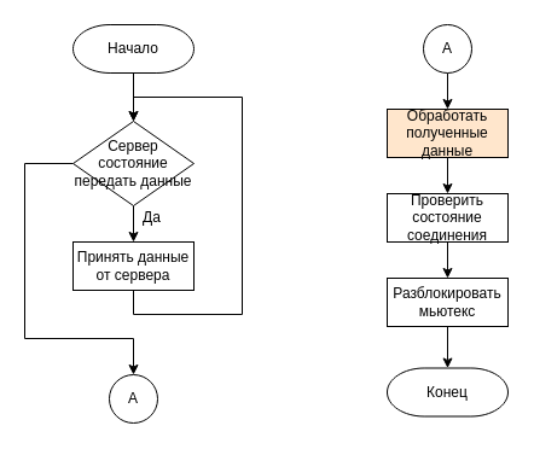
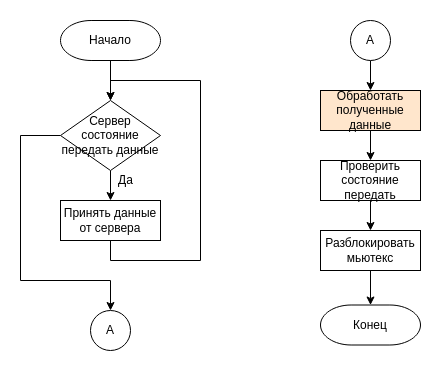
  <mxCell id="0" />
  <mxCell id="1" parent="0" />
  <mxCell id="2" style="edgeStyle=orthogonalEdgeStyle;rounded=0;orthogonalLoop=1;jettySize=auto;html=1;exitX=0.5;exitY=1;exitDx=0;exitDy=0;exitPerimeter=0;entryX=0.5;entryY=0;entryDx=0;entryDy=0;entryPerimeter=0;" parent="1" source="3" target="6" edge="1"><mxGeometry relative="1" as="geometry" /></mxCell>
  <mxCell id="3" value="Начало" style="strokeWidth=1;html=1;shape=mxgraph.flowchart.terminator;whiteSpace=wrap;" parent="1" vertex="1"><mxGeometry x="60" y="20" width="100" height="40" as="geometry" /></mxCell>
  <mxCell id="4" style="edgeStyle=orthogonalEdgeStyle;rounded=0;orthogonalLoop=1;jettySize=auto;html=1;exitX=0.5;exitY=1;exitDx=0;exitDy=0;exitPerimeter=0;entryX=0.5;entryY=0;entryDx=0;entryDy=0;" parent="1" source="6" target="8" edge="1"><mxGeometry relative="1" as="geometry" /></mxCell>
  <mxCell id="5" style="edgeStyle=orthogonalEdgeStyle;rounded=0;orthogonalLoop=1;jettySize=auto;html=1;exitX=0;exitY=0.5;exitDx=0;exitDy=0;exitPerimeter=0;entryX=0.5;entryY=0;entryDx=0;entryDy=0;" parent="1" source="6" edge="1"><mxGeometry relative="1" as="geometry"><mxPoint x="110" y="310" as="targetPoint" /><Array as="points"><mxPoint x="20" y="135" /><mxPoint x="20" y="280" /><mxPoint x="110" y="280" /></Array></mxGeometry></mxCell>
  <mxCell id="6" value="Сервер состояние передать данные" style="strokeWidth=1;html=1;shape=mxgraph.flowchart.decision;whiteSpace=wrap;" parent="1" vertex="1"><mxGeometry x="60" y="100" width="100" height="70" as="geometry" /></mxCell>
  <mxCell id="7" style="edgeStyle=orthogonalEdgeStyle;rounded=0;orthogonalLoop=1;jettySize=auto;html=1;exitX=0.5;exitY=1;exitDx=0;exitDy=0;entryX=0.5;entryY=0;entryDx=0;entryDy=0;entryPerimeter=0;" parent="1" source="8" target="6" edge="1"><mxGeometry relative="1" as="geometry"><Array as="points"><mxPoint x="110" y="260" /><mxPoint x="200" y="260" /><mxPoint x="200" y="80" /><mxPoint x="110" y="80" /></Array></mxGeometry></mxCell>
  <mxCell id="8" value="Принять данные от сервера" style="rounded=0;whiteSpace=wrap;html=1;" parent="1" vertex="1"><mxGeometry x="60" y="200" width="100" height="40" as="geometry" /></mxCell>
  <mxCell id="9" value="Да" style="text;html=1;align=center;verticalAlign=middle;resizable=0;points=[];autosize=1;" parent="1" vertex="1"><mxGeometry x="110" y="170" width="30" height="20" as="geometry" /></mxCell>
  <mxCell id="10" style="edgeStyle=orthogonalEdgeStyle;rounded=0;orthogonalLoop=1;jettySize=auto;html=1;exitX=0.5;exitY=1;exitDx=0;exitDy=0;entryX=0.5;entryY=0;entryDx=0;entryDy=0;" edge="1" parent="1" source="11" target="13"><mxGeometry relative="1" as="geometry" /></mxCell>
  <mxCell id="11" value="Обработать полученные данные" style="rounded=0;whiteSpace=wrap;html=1;fillColor=#ffe6cc;" vertex="1" parent="1"><mxGeometry x="320" y="90" width="100" height="40" as="geometry" /></mxCell>
  <mxCell id="12" style="edgeStyle=orthogonalEdgeStyle;rounded=0;orthogonalLoop=1;jettySize=auto;html=1;exitX=0.5;exitY=1;exitDx=0;exitDy=0;entryX=0.5;entryY=0;entryDx=0;entryDy=0;" edge="1" parent="1" source="13" target="15"><mxGeometry relative="1" as="geometry" /></mxCell>
- <mxCell id="13" value="Проверить состояние соединения" style="rounded=0;whiteSpace=wrap;html=1;" vertex="1" parent="1"><mxGeometry x="320" y="160" width="100" height="40" as="geometry" /></mxCell>
+ <mxCell id="13" value="Проверить состояние передать" style="rounded=0;whiteSpace=wrap;html=1;" vertex="1" parent="1"><mxGeometry x="320" y="160" width="100" height="40" as="geometry" /></mxCell>
  <mxCell id="14" style="edgeStyle=orthogonalEdgeStyle;rounded=0;orthogonalLoop=1;jettySize=auto;html=1;exitX=0.5;exitY=1;exitDx=0;exitDy=0;entryX=0.5;entryY=0;entryDx=0;entryDy=0;entryPerimeter=0;" edge="1" parent="1" source="15" target="16"><mxGeometry relative="1" as="geometry" /></mxCell>
  <mxCell id="15" value="Разблокировать мьютекс" style="rounded=0;whiteSpace=wrap;html=1;" vertex="1" parent="1"><mxGeometry x="320" y="230" width="100" height="40" as="geometry" /></mxCell>
  <mxCell id="16" value="Конец" style="strokeWidth=1;html=1;shape=mxgraph.flowchart.terminator;whiteSpace=wrap;" vertex="1" parent="1"><mxGeometry x="320" y="304.5" width="100" height="40" as="geometry" /></mxCell>
  <mxCell id="17" value="A" style="ellipse;whiteSpace=wrap;html=1;aspect=fixed;" vertex="1" parent="1"><mxGeometry x="90" y="310" width="40" height="40" as="geometry" /></mxCell>
  <mxCell id="18" style="edgeStyle=orthogonalEdgeStyle;rounded=0;orthogonalLoop=1;jettySize=auto;html=1;exitX=0.5;exitY=1;exitDx=0;exitDy=0;entryX=0.5;entryY=0;entryDx=0;entryDy=0;" edge="1" parent="1" source="19" target="11"><mxGeometry relative="1" as="geometry" /></mxCell>
  <mxCell id="19" value="A" style="ellipse;whiteSpace=wrap;html=1;aspect=fixed;" vertex="1" parent="1"><mxGeometry x="350" y="20" width="40" height="40" as="geometry" /></mxCell>
